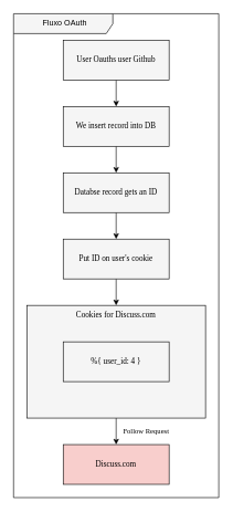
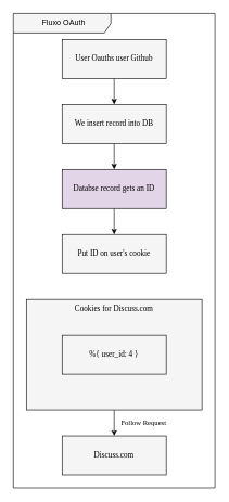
  <mxCell id="0" />
  <mxCell id="1" parent="0" />
  <mxCell id="2" value="Fluxo OAuth" style="shape=umlFrame;whiteSpace=wrap;html=1;width=150;height=30;boundedLbl=1;verticalAlign=middle;align=center;spacingLeft=5;rounded=0;sketch=0;fillColor=#f5f5f5;strokeColor=#000000;fontColor=#000000;" parent="1" vertex="1"><mxGeometry x="20" y="20" width="310" height="730" as="geometry" /></mxCell>
  <mxCell id="3" value="" style="edgeStyle=orthogonalEdgeStyle;curved=0;rounded=1;sketch=0;orthogonalLoop=1;jettySize=auto;html=1;labelBackgroundColor=none;fillColor=#f5f5f5;strokeColor=#000000;fontColor=#000000;" parent="1" source="4" target="6" edge="1"><mxGeometry relative="1" as="geometry" /></mxCell>
  <mxCell id="4" value="User Oauths user Github" style="rounded=0;whiteSpace=wrap;html=1;fontFamily=Verdana;fillColor=#f5f5f5;strokeColor=#000000;fontColor=#000000;" parent="1" vertex="1"><mxGeometry x="95" y="60" width="160" height="60" as="geometry" /></mxCell>
  <mxCell id="5" value="" style="edgeStyle=orthogonalEdgeStyle;curved=0;rounded=1;sketch=0;orthogonalLoop=1;jettySize=auto;html=1;labelBackgroundColor=none;fillColor=#f5f5f5;strokeColor=#000000;fontColor=#000000;" parent="1" source="6" target="8" edge="1"><mxGeometry relative="1" as="geometry" /></mxCell>
  <mxCell id="6" value="We insert record into DB" style="rounded=0;whiteSpace=wrap;html=1;fillColor=#f5f5f5;fontFamily=Verdana;strokeColor=#000000;fontColor=#000000;" parent="1" vertex="1"><mxGeometry x="95" y="160" width="160" height="60" as="geometry" /></mxCell>
  <mxCell id="7" value="" style="edgeStyle=orthogonalEdgeStyle;curved=0;rounded=1;sketch=0;orthogonalLoop=1;jettySize=auto;html=1;labelBackgroundColor=none;fillColor=#f5f5f5;strokeColor=#000000;fontColor=#000000;" parent="1" source="8" target="10" edge="1"><mxGeometry relative="1" as="geometry" /></mxCell>
- <mxCell id="8" value="Databse record gets an ID" style="rounded=0;whiteSpace=wrap;html=1;fillColor=#f5f5f5;fontFamily=Verdana;strokeColor=#000000;fontColor=#000000;" parent="1" vertex="1"><mxGeometry x="95" y="260" width="160" height="60" as="geometry" /></mxCell>
- <mxCell id="9" value="" style="edgeStyle=orthogonalEdgeStyle;curved=0;rounded=1;sketch=0;orthogonalLoop=1;jettySize=auto;html=1;labelBackgroundColor=none;fillColor=#f5f5f5;entryX=0.5;entryY=0;entryDx=0;entryDy=0;strokeColor=#000000;fontColor=#000000;" parent="1" source="10" target="12" edge="1"><mxGeometry relative="1" as="geometry" /></mxCell>
+ <mxCell id="8" value="Databse record gets an ID" style="rounded=0;whiteSpace=wrap;html=1;fillColor=#e1d5e7;fontFamily=Verdana;strokeColor=#000000;fontColor=#000000;" parent="1" vertex="1"><mxGeometry x="95" y="260" width="160" height="60" as="geometry" /></mxCell>
  <mxCell id="10" value="Put ID on user's cookie" style="rounded=0;whiteSpace=wrap;html=1;fillColor=#f5f5f5;fontFamily=Verdana;strokeColor=#000000;fontColor=#000000;" parent="1" vertex="1"><mxGeometry x="95" y="360" width="160" height="60" as="geometry" /></mxCell>
  <mxCell id="11" value="Follow Request" style="edgeStyle=orthogonalEdgeStyle;curved=0;rounded=1;sketch=0;orthogonalLoop=1;jettySize=auto;html=1;fillColor=#f5f5f5;labelBackgroundColor=none;strokeColor=#000000;fontColor=#000000;fontFamily=Verdana;" parent="1" source="12" target="14" edge="1"><mxGeometry y="45" relative="1" as="geometry"><mxPoint as="offset" /></mxGeometry></mxCell>
  <mxCell id="12" value="Cookies for Discuss.com" style="rounded=0;whiteSpace=wrap;html=1;fillColor=#f5f5f5;fontFamily=Verdana;verticalAlign=top;strokeColor=#000000;fontColor=#000000;" parent="1" vertex="1"><mxGeometry x="40" y="460" width="270" height="170" as="geometry" /></mxCell>
  <mxCell id="13" value="%{ user_id: 4 }" style="rounded=0;whiteSpace=wrap;html=1;fillColor=#f5f5f5;fontFamily=Verdana;strokeColor=#000000;fontColor=#000000;" parent="1" vertex="1"><mxGeometry x="95" y="515" width="160" height="60" as="geometry" /></mxCell>
- <mxCell id="14" value="Discuss.com" style="rounded=0;whiteSpace=wrap;html=1;fillColor=#f8cecc;fontFamily=Verdana;strokeColor=#000000;fontColor=#000000;" parent="1" vertex="1"><mxGeometry x="95" y="670" width="160" height="60" as="geometry" /></mxCell>
+ <mxCell id="14" value="Discuss.com" style="rounded=0;whiteSpace=wrap;html=1;fillColor=#f5f5f5;fontFamily=Verdana;strokeColor=#000000;fontColor=#000000;" parent="1" vertex="1"><mxGeometry x="95" y="670" width="160" height="60" as="geometry" /></mxCell>
